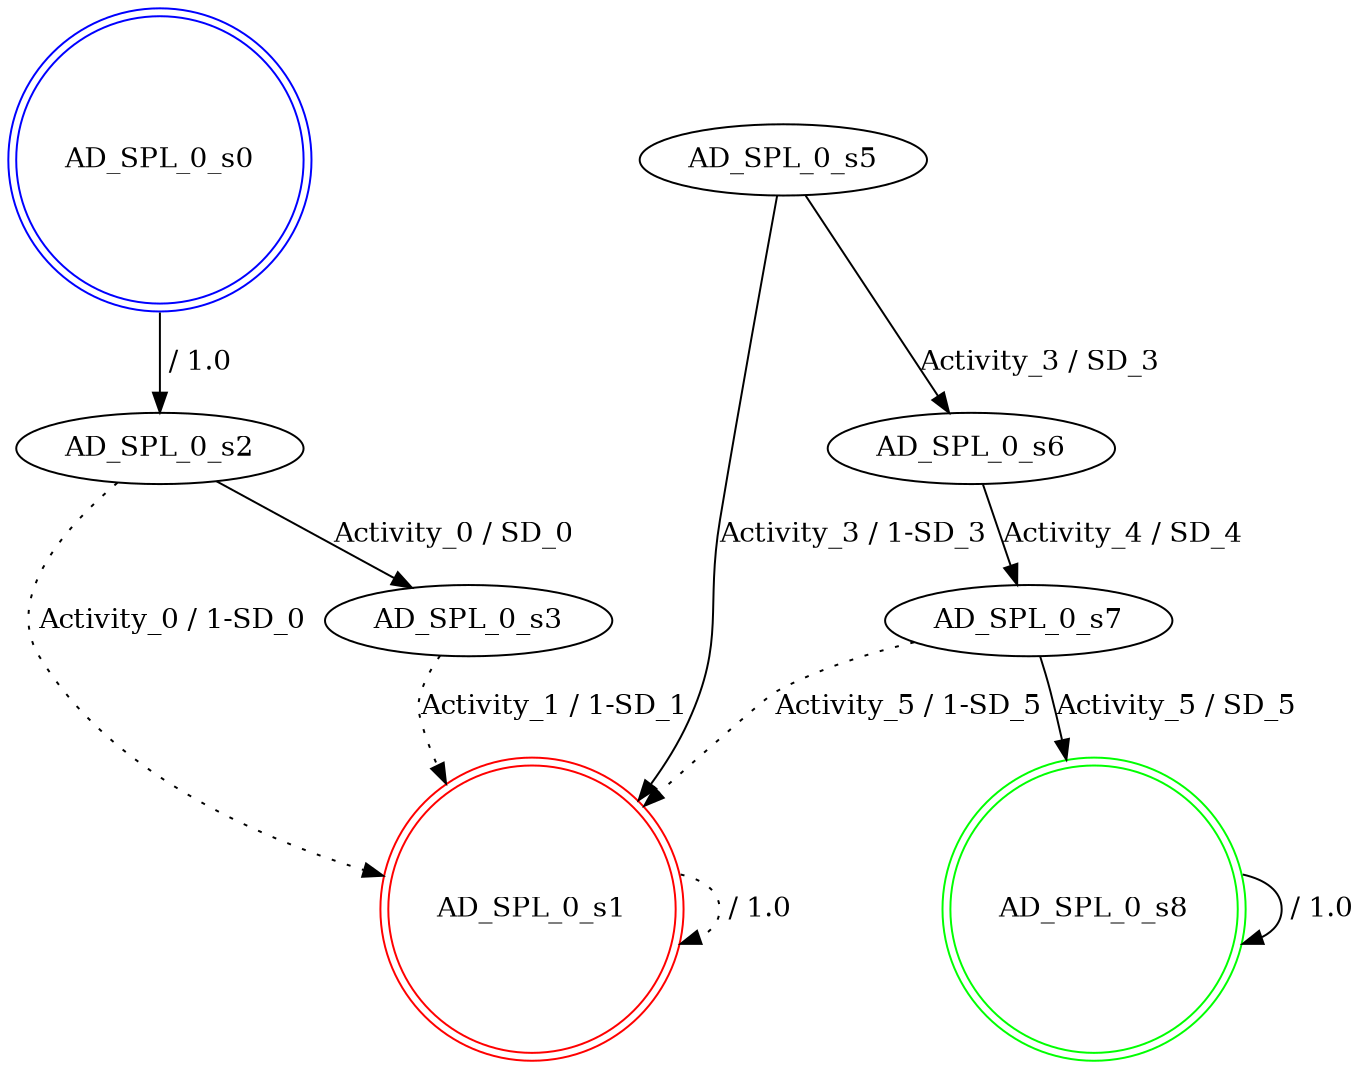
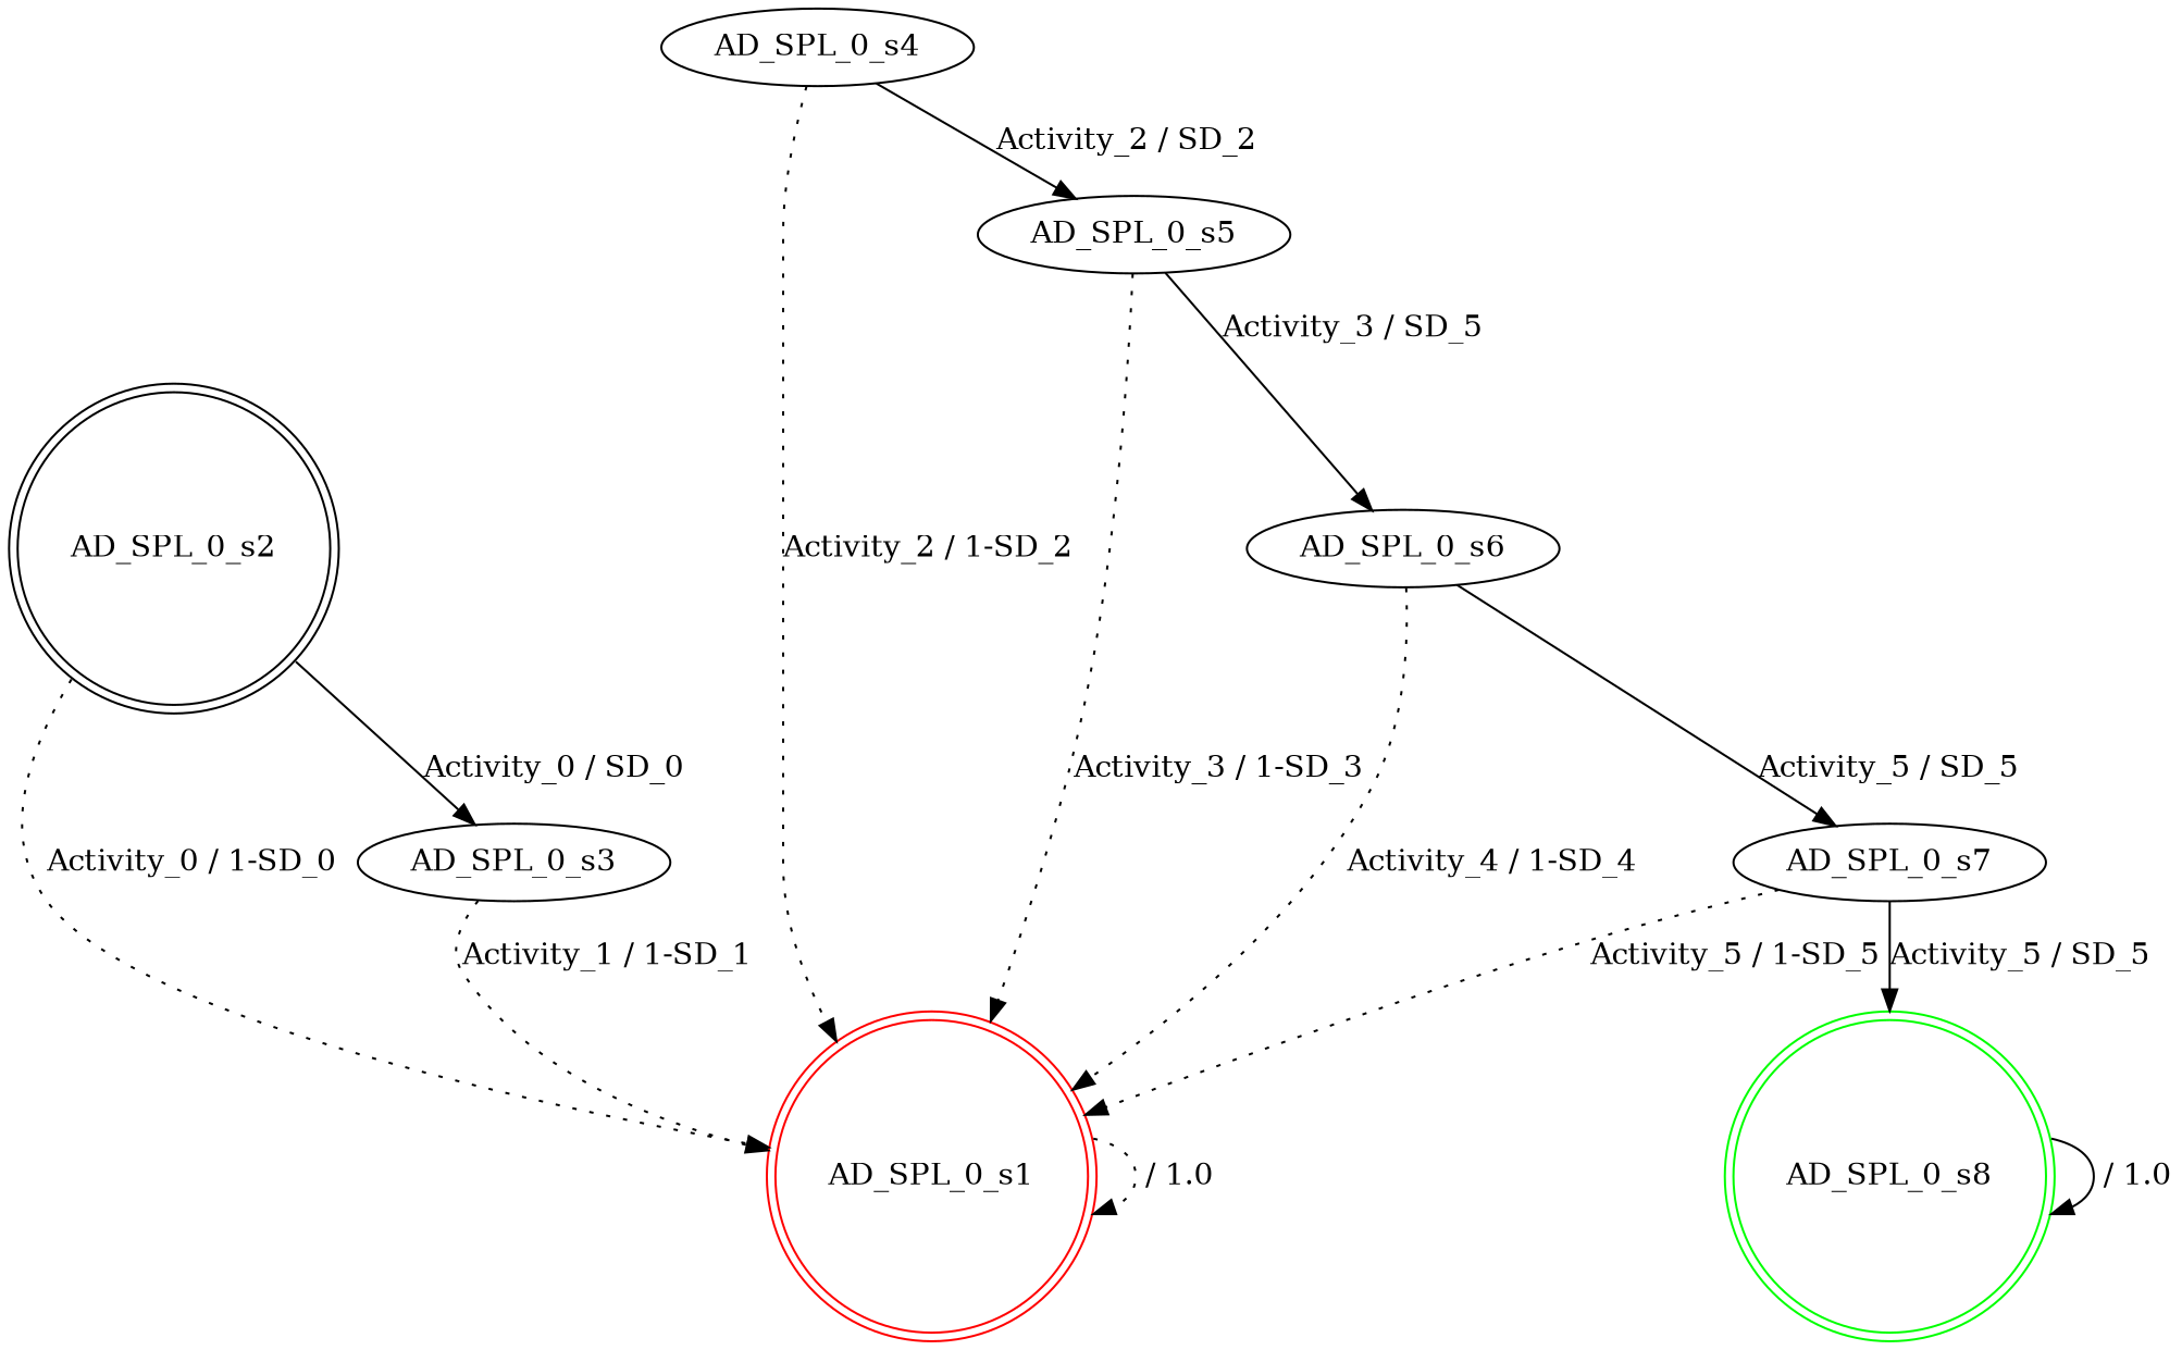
  digraph {
    fontname="DejaVu Serif"
    node [fontname="DejaVu Serif"]
    edge [fontname="DejaVu Serif"]
-   n1 [color=blue label=AD_SPL_0_s0 shape=doublecircle]
-   n2 [label=AD_SPL_0_s2]
+   n2 [label=AD_SPL_0_s2 shape=doublecircle]
    n3 [color=red label=AD_SPL_0_s1 shape=doublecircle]
    n4 [label=AD_SPL_0_s3]
+   n5 [label=AD_SPL_0_s4]
    n6 [label=AD_SPL_0_s5]
    n7 [label=AD_SPL_0_s6]
    n8 [label=AD_SPL_0_s7]
    n9 [color=green label=AD_SPL_0_s8 shape=doublecircle]
-   n1 -> n2 [label=" / 1.0"]
    n2 -> n3 [label="Activity_0 / 1-SD_0" style=dotted]
    n2 -> n4 [label="Activity_0 / SD_0"]
    n3 -> n3 [label=" / 1.0" style=dotted]
    n4 -> n3 [label="Activity_1 / 1-SD_1" style=dotted]
-   n6 -> n3 [label="Activity_3 / 1-SD_3" style=solid]
-   n6 -> n7 [label="Activity_3 / SD_3"]
-   n7 -> n8 [label="Activity_4 / SD_4"]
+   n5 -> n3 [label="Activity_2 / 1-SD_2" style=dotted]
+   n5 -> n6 [label="Activity_2 / SD_2"]
+   n6 -> n3 [label="Activity_3 / 1-SD_3" style=dotted]
+   n6 -> n7 [label="Activity_3 / SD_5"]
+   n7 -> n3 [label="Activity_4 / 1-SD_4" style=dotted]
+   n7 -> n8 [label="Activity_5 / SD_5"]
    n8 -> n3 [label="Activity_5 / 1-SD_5" style=dotted]
    n8 -> n9 [label="Activity_5 / SD_5"]
    n9 -> n9 [label=" / 1.0"]
  }
